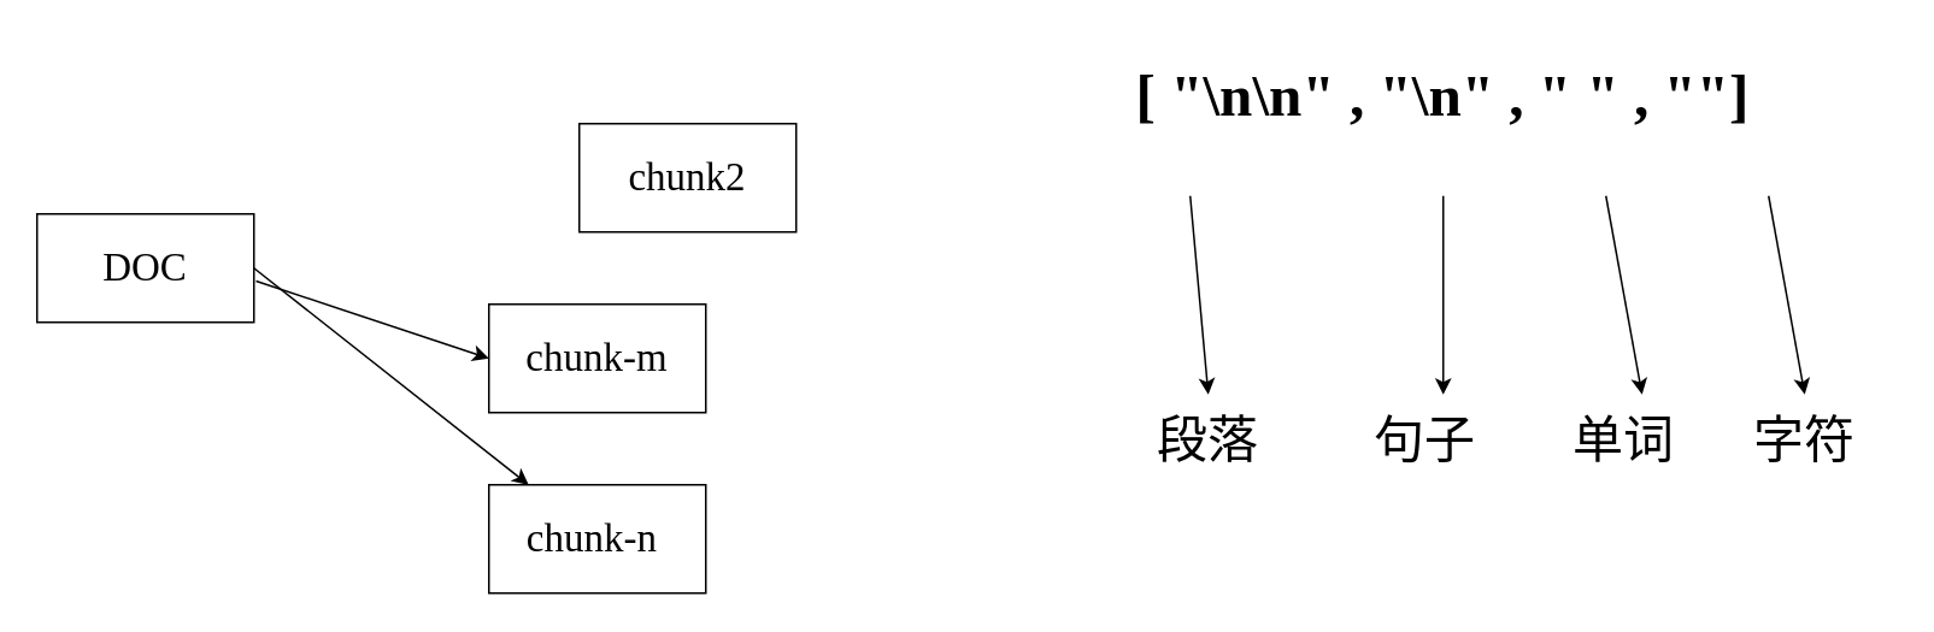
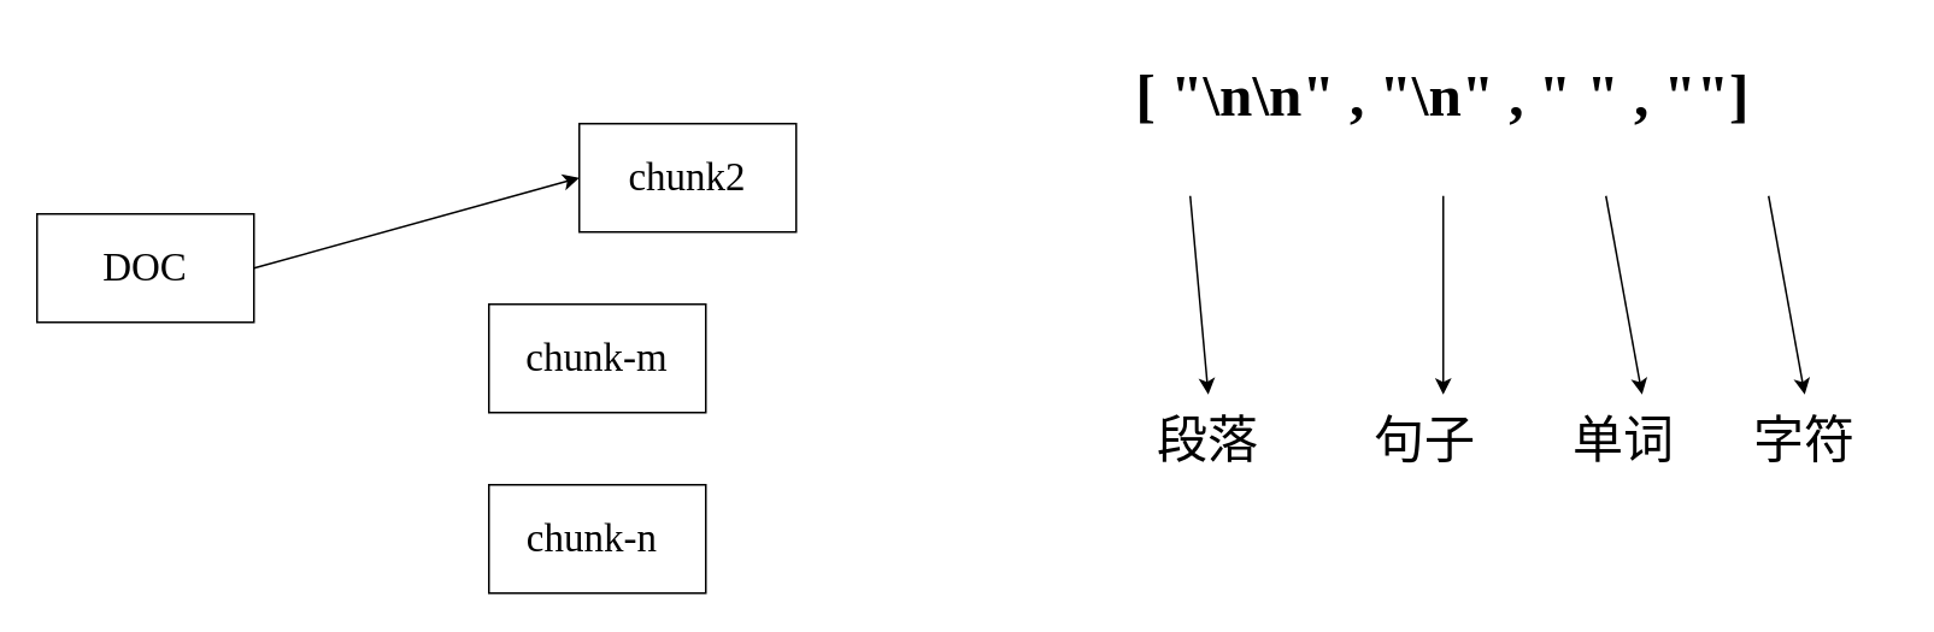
  <mxCell id="0" />
  <mxCell id="1" parent="0" />
  <mxCell id="2" value="&lt;font face=&quot;Comic Sans MS&quot; style=&quot;font-size: 22px;&quot;&gt;DOC&lt;/font&gt;" style="rounded=0;whiteSpace=wrap;html=1;" parent="1" vertex="1"><mxGeometry x="20" y="100" width="120" height="60" as="geometry" /></mxCell>
  <mxCell id="3" value="chunk2" style="rounded=0;whiteSpace=wrap;html=1;fontFamily=Comic Sans MS;fontSize=22;" parent="1" vertex="1"><mxGeometry x="320" y="50" width="120" height="60" as="geometry" /></mxCell>
  <mxCell id="4" value="chunk-m" style="rounded=0;whiteSpace=wrap;html=1;fontFamily=Comic Sans MS;fontSize=22;" parent="1" vertex="1"><mxGeometry x="270" y="150" width="120" height="60" as="geometry" /></mxCell>
  <mxCell id="5" value="chunk-n&amp;nbsp;" style="rounded=0;whiteSpace=wrap;html=1;fontFamily=Comic Sans MS;fontSize=22;" parent="1" vertex="1"><mxGeometry x="270" y="250" width="120" height="60" as="geometry" /></mxCell>
- <mxCell id="6" value="" style="endArrow=classic;html=1;fontFamily=Comic Sans MS;fontSize=22;exitX=1;exitY=0.5;exitDx=0;exitDy=0;" parent="1" source="2" target="5" edge="1"><mxGeometry width="50" height="50" relative="1" as="geometry"><mxPoint x="430" y="190" as="sourcePoint" /><mxPoint x="480" y="140" as="targetPoint" /></mxGeometry></mxCell>
- <mxCell id="7" value="" style="endArrow=classic;html=1;fontFamily=Comic Sans MS;fontSize=22;exitX=1.01;exitY=0.62;exitDx=0;exitDy=0;exitPerimeter=0;entryX=0;entryY=0.5;entryDx=0;entryDy=0;" parent="1" source="2" target="4" edge="1"><mxGeometry width="50" height="50" relative="1" as="geometry"><mxPoint x="430" y="190" as="sourcePoint" /><mxPoint x="480" y="140" as="targetPoint" /></mxGeometry></mxCell>
+ <mxCell id="6" value="" style="endArrow=classic;html=1;fontFamily=Comic Sans MS;fontSize=22;exitX=1;exitY=0.5;exitDx=0;exitDy=0;entryX=0;entryY=0.5;entryDx=0;entryDy=0;" parent="1" source="2" target="3" edge="1"><mxGeometry width="50" height="50" relative="1" as="geometry"><mxPoint x="430" y="190" as="sourcePoint" /><mxPoint x="480" y="140" as="targetPoint" /></mxGeometry></mxCell>
  <mxCell id="8" value="&lt;h3&gt;&lt;font face=&quot;Comic Sans MS&quot;&gt;[ &quot;\n\n&quot; , &quot;\n&quot; , &quot; &quot; , &quot;&quot;]&lt;/font&gt;&lt;/h3&gt;" style="text;html=1;strokeColor=none;fillColor=none;align=center;verticalAlign=middle;whiteSpace=wrap;rounded=0;fontSize=28;" vertex="1" parent="1"><mxGeometry x="548" y="20" width="500" height="30" as="geometry" /></mxCell>
  <mxCell id="9" value="&lt;font face=&quot;Tahoma&quot;&gt;段落&lt;/font&gt;" style="text;html=1;strokeColor=none;fillColor=none;align=center;verticalAlign=middle;whiteSpace=wrap;rounded=0;fontFamily=Comic Sans MS;fontSize=28;" vertex="1" parent="1"><mxGeometry x="638" y="210" width="60" height="30" as="geometry" /></mxCell>
  <mxCell id="10" value="句子" style="text;html=1;strokeColor=none;fillColor=none;align=center;verticalAlign=middle;whiteSpace=wrap;rounded=0;fontFamily=Comic Sans MS;fontSize=28;" vertex="1" parent="1"><mxGeometry x="758" y="210" width="60" height="30" as="geometry" /></mxCell>
  <mxCell id="11" value="单词" style="text;html=1;strokeColor=none;fillColor=none;align=center;verticalAlign=middle;whiteSpace=wrap;rounded=0;fontFamily=Comic Sans MS;fontSize=28;" vertex="1" parent="1"><mxGeometry x="868" y="210" width="60" height="30" as="geometry" /></mxCell>
  <mxCell id="12" value="字符" style="text;html=1;strokeColor=none;fillColor=none;align=center;verticalAlign=middle;whiteSpace=wrap;rounded=0;fontFamily=Comic Sans MS;fontSize=28;" vertex="1" parent="1"><mxGeometry x="968" y="210" width="60" height="30" as="geometry" /></mxCell>
  <mxCell id="13" value="" style="endArrow=classic;html=1;fontFamily=Tahoma;fontSize=28;" edge="1" parent="1"><mxGeometry width="50" height="50" relative="1" as="geometry"><mxPoint x="658" y="90" as="sourcePoint" /><mxPoint x="668" y="200" as="targetPoint" /></mxGeometry></mxCell>
  <mxCell id="14" value="" style="endArrow=classic;html=1;fontFamily=Tahoma;fontSize=28;" edge="1" parent="1"><mxGeometry width="50" height="50" relative="1" as="geometry"><mxPoint x="798" y="90" as="sourcePoint" /><mxPoint x="798" y="200" as="targetPoint" /></mxGeometry></mxCell>
  <mxCell id="15" value="" style="endArrow=classic;html=1;fontFamily=Tahoma;fontSize=28;" edge="1" parent="1"><mxGeometry width="50" height="50" relative="1" as="geometry"><mxPoint x="888" y="90" as="sourcePoint" /><mxPoint x="908" y="200" as="targetPoint" /></mxGeometry></mxCell>
  <mxCell id="16" value="" style="endArrow=classic;html=1;fontFamily=Tahoma;fontSize=28;" edge="1" parent="1"><mxGeometry width="50" height="50" relative="1" as="geometry"><mxPoint x="978" y="90" as="sourcePoint" /><mxPoint x="998" y="200" as="targetPoint" /></mxGeometry></mxCell>
